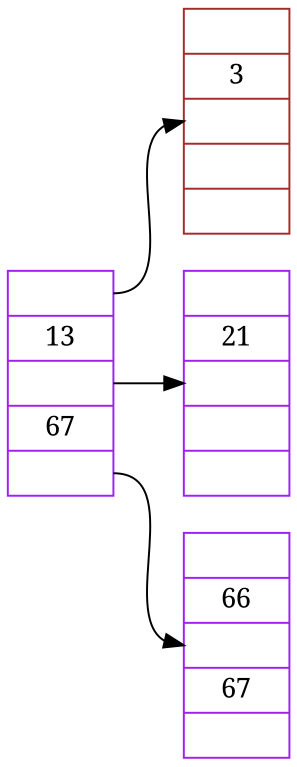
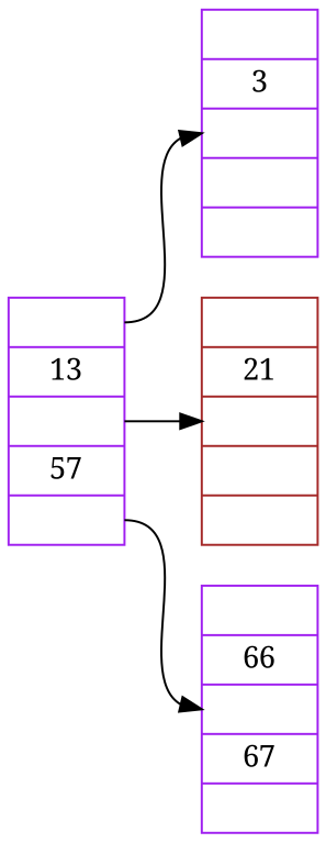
  digraph {
    fontname="Noto Serif"
    rankdir=LR
    node [color=purple fontname="Noto Serif" shape=record]
    edge [fontname="Noto Serif" headport=c]
-   n1 [label="<l>| 13 |<c>| 67 |<r>"]
-   n2 [color=brown label="<l>| 3  |<c>| |<r>"]
-   n3 [label="<l>| 21 |<c>| |<r>"]
+   n1 [label="<l>| 13 |<c>| 57 |<r>"]
+   n2 [label="<l>| 3  |<c>| |<r>"]
+   n3 [color=brown label="<l>| 21 |<c>| |<r>"]
    n4 [label="<l>| 66 |<c>| 67 |<r>"]
    n1 -> n2 [tailport=l]
    n1 -> n3 [tailport=c]
    n1 -> n4 [tailport=r]
  }
